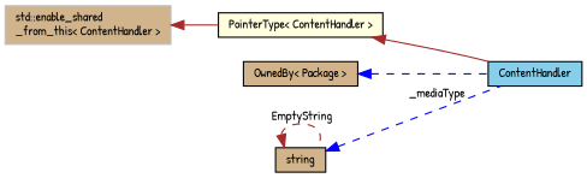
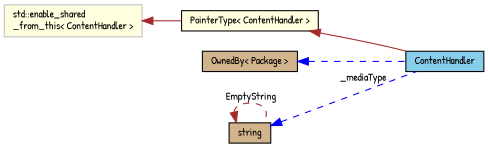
  digraph {
    fontname="Patrick Hand"
    rankdir=LR
    node [color=black fillcolor=lightyellow fontname="Patrick Hand" fontsize=10 shape=record style=filled]
    edge [color=brown dir=back fontname="Patrick Hand" fontsize=10 labelfontname=Helvetica labelfontsize=10 style=dashed]
    n1 [fillcolor=skyblue fontcolor=black height=0.2 label=ContentHandler width=0.4]
    n2 [height=0.2 label="PointerType\< ContentHandler \>" width=0.4]
-   n3 [color=grey75 fillcolor=tan height=0.2 label="std::enable_shared\l_from_this\< ContentHandler \>" width=0.4]
+   n3 [color=grey75 height=0.2 label="std::enable_shared\l_from_this\< ContentHandler \>" width=0.4]
    n4 [fillcolor=tan height=0.2 label="OwnedBy\< Package \>" width=0.4]
    n5 [fillcolor=tan height=0.2 label=string width=0.4]
    n2 -> n1 [style=solid]
    n3 -> n2 [style=solid]
    n4 -> n1 [color=blue]
    n5 -> n1 [color=blue label=" _mediaType"]
    n5 -> n5 [label=" EmptyString"]
  }
